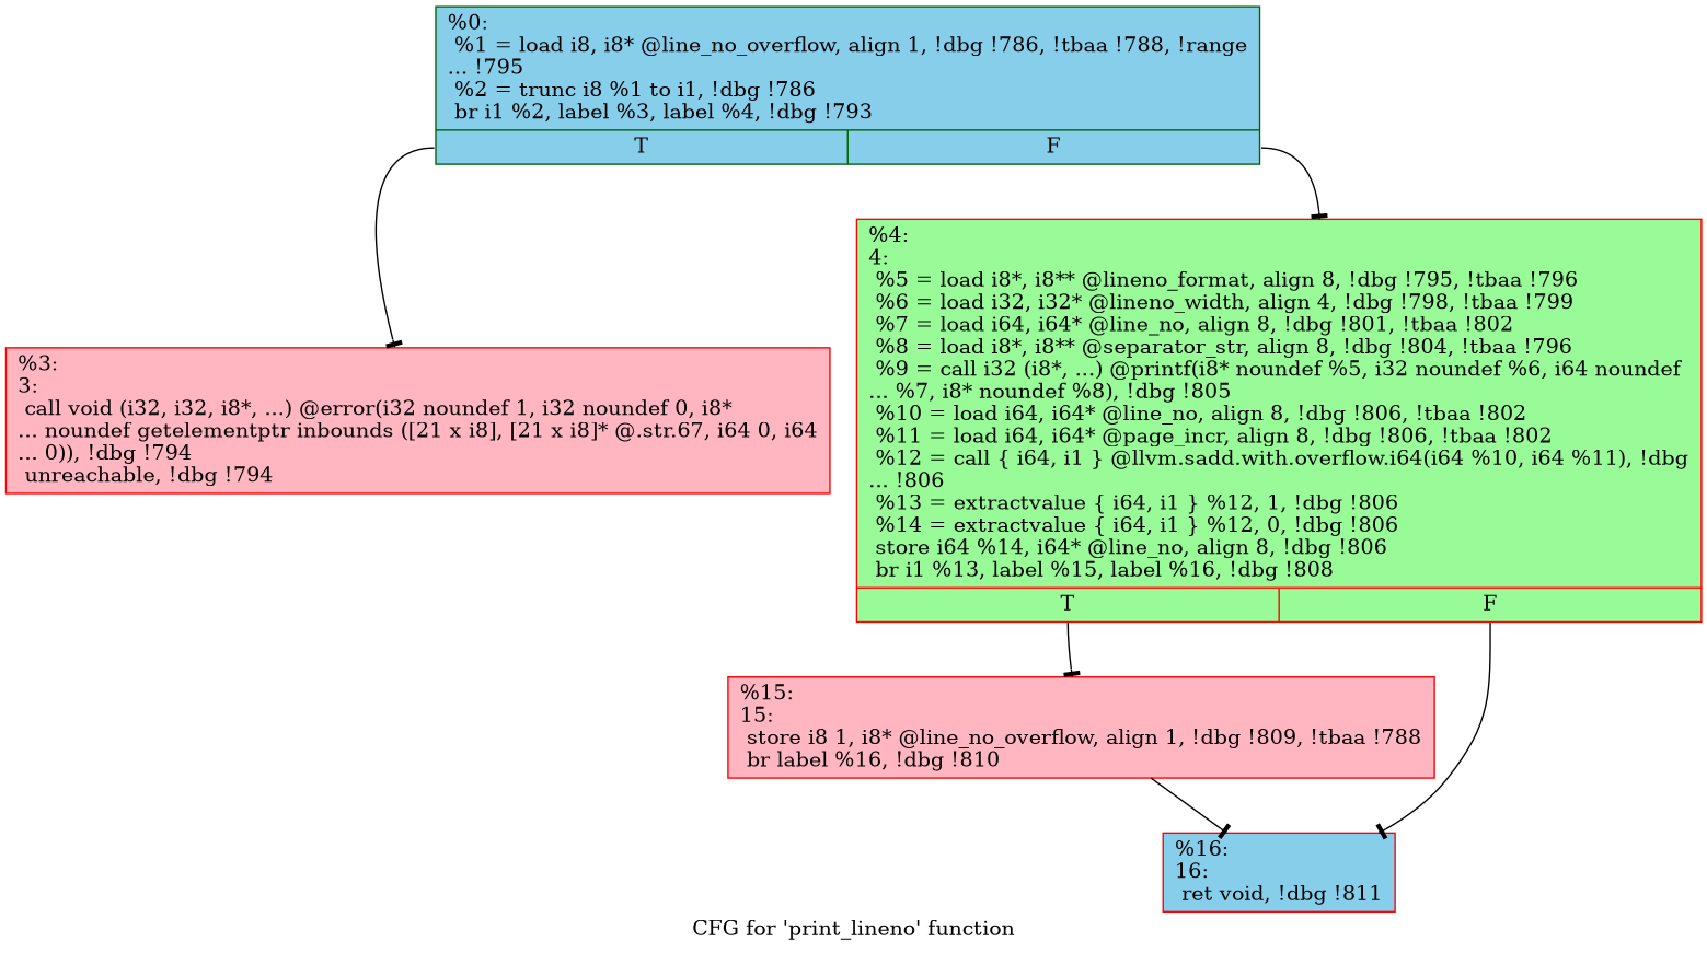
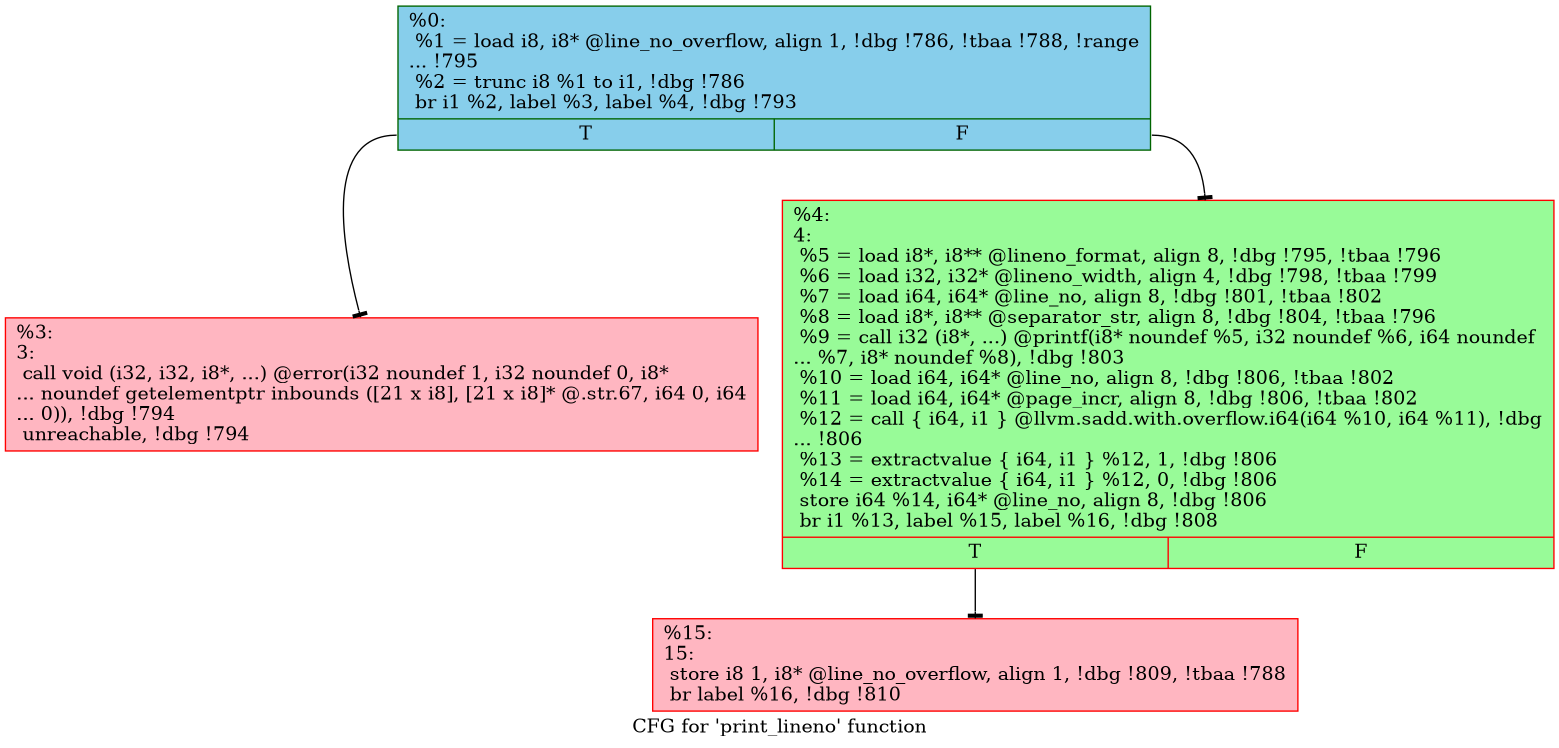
  digraph {
    label="CFG for 'print_lineno' function"
    node [color=red fillcolor=skyblue shape=record style=filled]
    edge [arrowhead=tee tailport=s0]
    n1 [color=darkgreen label="{%0:\l  %1 = load i8, i8* @line_no_overflow, align 1, !dbg !786, !tbaa !788, !range\l... !795\l  %2 = trunc i8 %1 to i1, !dbg !786\l  br i1 %2, label %3, label %4, !dbg !793\l|{<s0>T|<s1>F}}"]
    n2 [fillcolor=lightpink label="{%3:\l3:                                                \l  call void (i32, i32, i8*, ...) @error(i32 noundef 1, i32 noundef 0, i8*\l... noundef getelementptr inbounds ([21 x i8], [21 x i8]* @.str.67, i64 0, i64\l... 0)), !dbg !794\l  unreachable, !dbg !794\l}"]
-   n3 [fillcolor=palegreen label="{%4:\l4:                                                \l  %5 = load i8*, i8** @lineno_format, align 8, !dbg !795, !tbaa !796\l  %6 = load i32, i32* @lineno_width, align 4, !dbg !798, !tbaa !799\l  %7 = load i64, i64* @line_no, align 8, !dbg !801, !tbaa !802\l  %8 = load i8*, i8** @separator_str, align 8, !dbg !804, !tbaa !796\l  %9 = call i32 (i8*, ...) @printf(i8* noundef %5, i32 noundef %6, i64 noundef\l... %7, i8* noundef %8), !dbg !805\l  %10 = load i64, i64* @line_no, align 8, !dbg !806, !tbaa !802\l  %11 = load i64, i64* @page_incr, align 8, !dbg !806, !tbaa !802\l  %12 = call \{ i64, i1 \} @llvm.sadd.with.overflow.i64(i64 %10, i64 %11), !dbg\l... !806\l  %13 = extractvalue \{ i64, i1 \} %12, 1, !dbg !806\l  %14 = extractvalue \{ i64, i1 \} %12, 0, !dbg !806\l  store i64 %14, i64* @line_no, align 8, !dbg !806\l  br i1 %13, label %15, label %16, !dbg !808\l|{<s0>T|<s1>F}}"]
+   n3 [fillcolor=palegreen label="{%4:\l4:                                                \l  %5 = load i8*, i8** @lineno_format, align 8, !dbg !795, !tbaa !796\l  %6 = load i32, i32* @lineno_width, align 4, !dbg !798, !tbaa !799\l  %7 = load i64, i64* @line_no, align 8, !dbg !801, !tbaa !802\l  %8 = load i8*, i8** @separator_str, align 8, !dbg !804, !tbaa !796\l  %9 = call i32 (i8*, ...) @printf(i8* noundef %5, i32 noundef %6, i64 noundef\l... %7, i8* noundef %8), !dbg !803\l  %10 = load i64, i64* @line_no, align 8, !dbg !806, !tbaa !802\l  %11 = load i64, i64* @page_incr, align 8, !dbg !806, !tbaa !802\l  %12 = call \{ i64, i1 \} @llvm.sadd.with.overflow.i64(i64 %10, i64 %11), !dbg\l... !806\l  %13 = extractvalue \{ i64, i1 \} %12, 1, !dbg !806\l  %14 = extractvalue \{ i64, i1 \} %12, 0, !dbg !806\l  store i64 %14, i64* @line_no, align 8, !dbg !806\l  br i1 %13, label %15, label %16, !dbg !808\l|{<s0>T|<s1>F}}"]
    n4 [fillcolor=lightpink label="{%15:\l15:                                               \l  store i8 1, i8* @line_no_overflow, align 1, !dbg !809, !tbaa !788\l  br label %16, !dbg !810\l}"]
-   n5 [label="{%16:\l16:                                               \l  ret void, !dbg !811\l}"]
    n1 -> n2
    n1 -> n3 [tailport=s1]
    n3 -> n4
-   n3 -> n5 [tailport=s1]
-   n4 -> n5
  }
